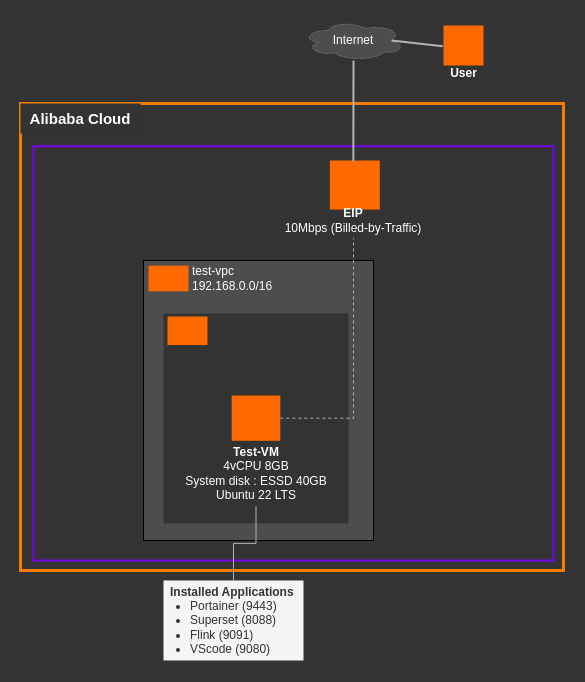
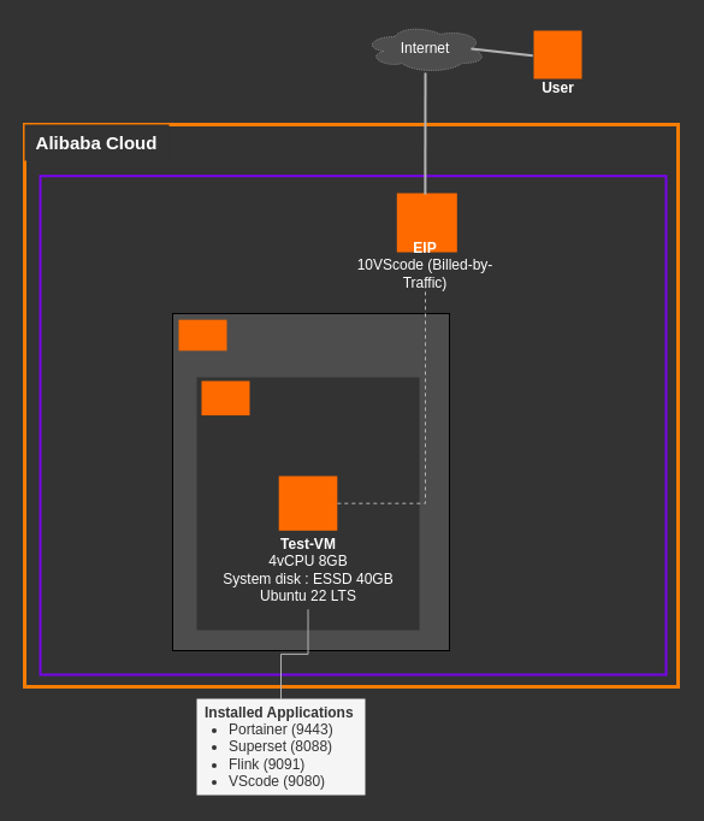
  <mxCell id="0" />
  <mxCell id="1" parent="0" />
  <mxCell id="2" value="" style="rounded=0;whiteSpace=wrap;html=1;strokeWidth=3;strokeColor=#FF8000;opacity=95;fillColor=none;" vertex="1" parent="1"><mxGeometry x="20" y="103" width="543" height="467" as="geometry" /></mxCell>
  <mxCell id="3" value="" style="rounded=0;whiteSpace=wrap;html=1;strokeWidth=2;opacity=90;fillColor=none;strokeColor=#7F00FF;" vertex="1" parent="1"><mxGeometry x="33" y="145.7" width="520" height="414.3" as="geometry" /></mxCell>
  <mxCell id="4" value="" style="rounded=0;whiteSpace=wrap;html=1;fillColor=#4D4D4D;fontColor=#1A1A1A;strokeColor=default;" vertex="1" parent="1"><mxGeometry x="143" y="260" width="230" height="280" as="geometry" /></mxCell>
  <mxCell id="5" value="" style="rounded=0;whiteSpace=wrap;html=1;fillColor=#333333;fontColor=#4D4D4D;strokeColor=none;" vertex="1" parent="1"><mxGeometry y="313" width="185" height="210" as="geometry" x="163" /></mxCell>
  <mxCell id="6" value="&lt;b&gt;Alibaba Cloud&lt;/b&gt;" style="rounded=0;whiteSpace=wrap;html=1;fillColor=#333333;strokeColor=none;fontColor=#FFFFFF;fontSize=15;" vertex="1" parent="1"><mxGeometry x="20" y="103" width="120" height="30" as="geometry" /></mxCell>
  <mxCell id="7" value="" style="points=[];aspect=fixed;html=1;align=center;shadow=0;dashed=0;fillColor=#FF6A00;strokeColor=none;shape=mxgraph.alibaba_cloud.vpc_virtual_private_cloud;" vertex="1" parent="1"><mxGeometry x="148" y="265.16" width="40" height="25.68" as="geometry" /></mxCell>
- <mxCell id="8" value="test-vpc&lt;br&gt;&lt;div&gt;192.168.0.0/16&lt;/div&gt;" style="text;html=1;align=left;verticalAlign=middle;whiteSpace=wrap;rounded=0;fontColor=#FFFFFF;" vertex="1" parent="1"><mxGeometry x="190" y="263" width="83" height="30" as="geometry" /></mxCell>
  <mxCell id="9" value="" style="points=[];aspect=fixed;html=1;align=center;shadow=0;dashed=0;fillColor=#FF6A00;strokeColor=none;shape=mxgraph.alibaba_cloud.vswitch;" vertex="1" parent="1"><mxGeometry x="167" y="316" width="40" height="28.57" as="geometry" /></mxCell>
  <mxCell id="10" style="edgeStyle=orthogonalEdgeStyle;rounded=0;orthogonalLoop=1;jettySize=auto;html=1;endArrow=none;endFill=0;strokeWidth=1;dashed=1;strokeColor=#B3B3B3;" edge="1" parent="1" source="11" target="16"><mxGeometry relative="1" as="geometry" /></mxCell>
  <mxCell id="11" value="" style="points=[];aspect=fixed;html=1;align=center;shadow=0;dashed=0;fillColor=#FF6A00;strokeColor=none;shape=mxgraph.alibaba_cloud.ecs_elastic_compute_service;" vertex="1" parent="1"><mxGeometry x="231.2" y="395" width="48.6" height="45.3" as="geometry" /></mxCell>
  <mxCell id="12" value="&lt;b&gt;Test-VM&lt;/b&gt;&lt;div&gt;4vCPU 8GB&lt;/div&gt;&lt;div&gt;System disk : ESSD 40GB&lt;/div&gt;&lt;div&gt;Ubuntu 22 LTS&lt;/div&gt;" style="text;html=1;align=center;verticalAlign=middle;whiteSpace=wrap;rounded=0;fontColor=#FFFFFF;" vertex="1" parent="1"><mxGeometry x="178.72" y="441" width="153.55" height="64.7" as="geometry" /></mxCell>
  <mxCell id="13" style="edgeStyle=orthogonalEdgeStyle;rounded=0;orthogonalLoop=1;jettySize=auto;html=1;entryX=0.5;entryY=1;entryDx=0;entryDy=0;endArrow=none;endFill=0;strokeColor=#B3B3B3;strokeWidth=1;" edge="1" parent="1" source="14" target="12"><mxGeometry relative="1" as="geometry" /></mxCell>
  <mxCell id="14" value="&lt;div&gt;&lt;b&gt;Installed Applications&lt;/b&gt;&lt;/div&gt;&lt;ul style=&quot;padding-left: 20px; margin-top: 0px; margin-bottom: 0px;&quot;&gt;&lt;li&gt;Portainer (9443)&lt;br&gt;&lt;/li&gt;&lt;li&gt;Superset (8088)&lt;br&gt;&lt;/li&gt;&lt;li&gt;Flink (9091)&lt;br&gt;&lt;/li&gt;&lt;li&gt;VScode (9080)&lt;br&gt;&lt;/li&gt;&lt;/ul&gt;" style="rounded=0;whiteSpace=wrap;html=1;fillColor=#f5f5f5;fontColor=#333333;strokeColor=none;align=left;spacingLeft=5;" vertex="1" parent="1"><mxGeometry y="580" width="140" height="80" as="geometry" x="163" /></mxCell>
  <mxCell id="15" value="" style="points=[];aspect=fixed;html=1;align=center;shadow=0;dashed=0;fillColor=#FF6A00;strokeColor=none;shape=mxgraph.alibaba_cloud.eip_elastic_ip_address;" vertex="1" parent="1"><mxGeometry x="329.3" y="160" width="50" height="49.05" as="geometry" /></mxCell>
- <mxCell id="16" value="&lt;b&gt;EIP&lt;/b&gt;&lt;div&gt;10Mbps (Billed-by-Traffic)&lt;/div&gt;" style="text;html=1;align=center;verticalAlign=middle;whiteSpace=wrap;rounded=0;fontColor=#FFFFFF;" vertex="1" parent="1"><mxGeometry x="283" y="203" width="140" height="34.7" as="geometry" /></mxCell>
+ <mxCell id="16" value="&lt;b&gt;EIP&lt;/b&gt;&lt;div&gt;10VScode (Billed-by-Traffic)&lt;/div&gt;" style="text;html=1;align=center;verticalAlign=middle;whiteSpace=wrap;rounded=0;fontColor=#FFFFFF;" vertex="1" parent="1"><mxGeometry x="283" y="203" width="140" height="34.7" as="geometry" /></mxCell>
  <mxCell id="17" value="" style="points=[];aspect=fixed;html=1;align=center;shadow=0;dashed=0;fillColor=#FF6A00;strokeColor=none;shape=mxgraph.alibaba_cloud.user;" vertex="1" parent="1"><mxGeometry x="443" y="25" width="40" height="40" as="geometry" /></mxCell>
  <mxCell id="18" value="&lt;b&gt;User&lt;/b&gt;" style="text;html=1;align=center;verticalAlign=middle;whiteSpace=wrap;rounded=0;fontColor=#FFFFFF;" vertex="1" parent="1"><mxGeometry x="443.65" y="63" width="38.7" height="20" as="geometry" /></mxCell>
  <mxCell id="19" value="Internet" style="ellipse;shape=cloud;whiteSpace=wrap;html=1;dashed=1;dashPattern=1 1;fillColor=#4D4D4D;fontColor=#FFFFFF;strokeColor=#808080;" vertex="1" parent="1"><mxGeometry x="302.25" y="20" width="101.5" height="40" as="geometry" /></mxCell>
  <mxCell id="20" style="edgeStyle=none;curved=1;rounded=0;orthogonalLoop=1;jettySize=auto;html=1;entryX=0.471;entryY=0.02;entryDx=0;entryDy=0;entryPerimeter=0;fontSize=12;startSize=8;endSize=8;endArrow=none;endFill=0;strokeWidth=2;strokeColor=#B3B3B3;" edge="1" parent="1" source="19" target="15"><mxGeometry relative="1" as="geometry" /></mxCell>
  <mxCell id="21" style="edgeStyle=none;curved=1;rounded=0;orthogonalLoop=1;jettySize=auto;html=1;entryX=-0.018;entryY=0.518;entryDx=0;entryDy=0;entryPerimeter=0;fontSize=12;startSize=8;endSize=8;exitX=0.875;exitY=0.5;exitDx=0;exitDy=0;exitPerimeter=0;endArrow=none;endFill=0;strokeWidth=2;strokeColor=#B3B3B3;" edge="1" parent="1" source="19" target="17"><mxGeometry relative="1" as="geometry"><mxPoint x="413" y="20" as="sourcePoint" /></mxGeometry></mxCell>
